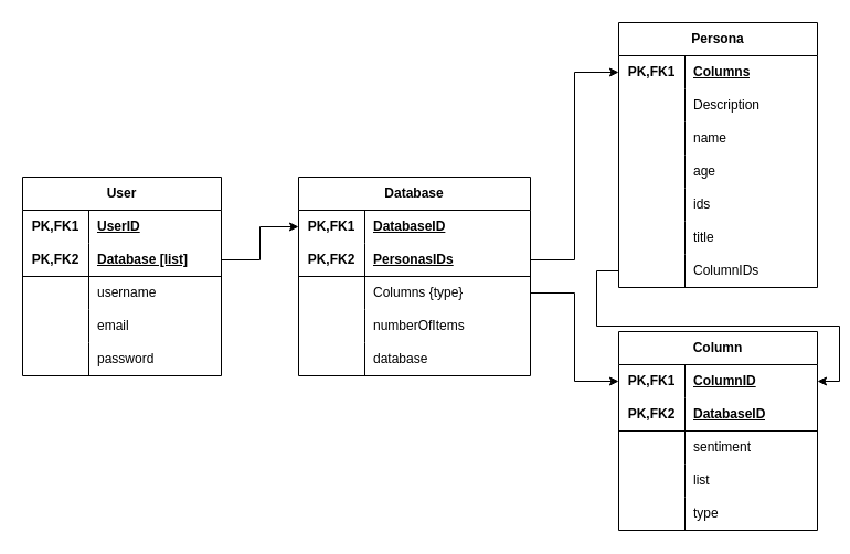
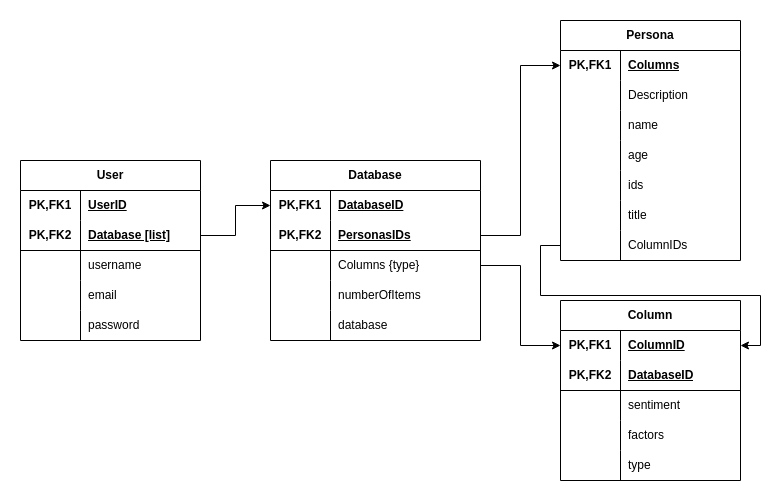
  <mxCell id="0" />
  <mxCell id="1" parent="0" />
  <mxCell id="2" value="User" style="shape=table;startSize=30;container=1;collapsible=1;childLayout=tableLayout;fixedRows=1;rowLines=0;fontStyle=1;align=center;resizeLast=1;html=1;whiteSpace=wrap;" vertex="1" parent="1"><mxGeometry x="20" y="160" width="180" height="180" as="geometry" /></mxCell>
  <mxCell id="3" value="" style="shape=tableRow;horizontal=0;startSize=0;swimlaneHead=0;swimlaneBody=0;fillColor=none;collapsible=0;dropTarget=0;points=[[0,0.5],[1,0.5]];portConstraint=eastwest;top=0;left=0;right=0;bottom=0;html=1;" vertex="1" parent="2"><mxGeometry y="30" width="180" height="30" as="geometry" /></mxCell>
  <mxCell id="4" value="PK,FK1" style="shape=partialRectangle;connectable=0;fillColor=none;top=0;left=0;bottom=0;right=0;fontStyle=1;overflow=hidden;html=1;whiteSpace=wrap;" vertex="1" parent="3"><mxGeometry width="60" height="30" as="geometry"><mxRectangle width="60" height="30" as="alternateBounds" /></mxGeometry></mxCell>
  <mxCell id="5" value="UserID" style="shape=partialRectangle;connectable=0;fillColor=none;top=0;left=0;bottom=0;right=0;align=left;spacingLeft=6;fontStyle=5;overflow=hidden;html=1;whiteSpace=wrap;" vertex="1" parent="3"><mxGeometry x="60" width="120" height="30" as="geometry"><mxRectangle width="120" height="30" as="alternateBounds" /></mxGeometry></mxCell>
  <mxCell id="6" value="" style="shape=tableRow;horizontal=0;startSize=0;swimlaneHead=0;swimlaneBody=0;fillColor=none;collapsible=0;dropTarget=0;points=[[0,0.5],[1,0.5]];portConstraint=eastwest;top=0;left=0;right=0;bottom=1;html=1;" vertex="1" parent="2"><mxGeometry y="60" width="180" height="30" as="geometry" /></mxCell>
  <mxCell id="7" value="PK,FK2" style="shape=partialRectangle;connectable=0;fillColor=none;top=0;left=0;bottom=0;right=0;fontStyle=1;overflow=hidden;html=1;whiteSpace=wrap;" vertex="1" parent="6"><mxGeometry width="60" height="30" as="geometry"><mxRectangle width="60" height="30" as="alternateBounds" /></mxGeometry></mxCell>
  <mxCell id="8" value="Database [list]" style="shape=partialRectangle;connectable=0;fillColor=none;top=0;left=0;bottom=0;right=0;align=left;spacingLeft=6;fontStyle=5;overflow=hidden;html=1;whiteSpace=wrap;" vertex="1" parent="6"><mxGeometry x="60" width="120" height="30" as="geometry"><mxRectangle width="120" height="30" as="alternateBounds" /></mxGeometry></mxCell>
  <mxCell id="9" value="" style="shape=tableRow;horizontal=0;startSize=0;swimlaneHead=0;swimlaneBody=0;fillColor=none;collapsible=0;dropTarget=0;points=[[0,0.5],[1,0.5]];portConstraint=eastwest;top=0;left=0;right=0;bottom=0;html=1;" vertex="1" parent="2"><mxGeometry y="90" width="180" height="30" as="geometry" /></mxCell>
  <mxCell id="10" value="" style="shape=partialRectangle;connectable=0;fillColor=none;top=0;left=0;bottom=0;right=0;editable=1;overflow=hidden;html=1;whiteSpace=wrap;" vertex="1" parent="9"><mxGeometry width="60" height="30" as="geometry"><mxRectangle width="60" height="30" as="alternateBounds" /></mxGeometry></mxCell>
  <mxCell id="11" value="username&lt;span style=&quot;white-space: pre;&quot;&gt;&#09;&lt;/span&gt;" style="shape=partialRectangle;connectable=0;fillColor=none;top=0;left=0;bottom=0;right=0;align=left;spacingLeft=6;overflow=hidden;html=1;whiteSpace=wrap;" vertex="1" parent="9"><mxGeometry x="60" width="120" height="30" as="geometry"><mxRectangle width="120" height="30" as="alternateBounds" /></mxGeometry></mxCell>
  <mxCell id="12" value="" style="shape=tableRow;horizontal=0;startSize=0;swimlaneHead=0;swimlaneBody=0;fillColor=none;collapsible=0;dropTarget=0;points=[[0,0.5],[1,0.5]];portConstraint=eastwest;top=0;left=0;right=0;bottom=0;html=1;" vertex="1" parent="2"><mxGeometry y="120" width="180" height="30" as="geometry" /></mxCell>
  <mxCell id="13" value="" style="shape=partialRectangle;connectable=0;fillColor=none;top=0;left=0;bottom=0;right=0;editable=1;overflow=hidden;html=1;whiteSpace=wrap;" vertex="1" parent="12"><mxGeometry width="60" height="30" as="geometry"><mxRectangle width="60" height="30" as="alternateBounds" /></mxGeometry></mxCell>
  <mxCell id="14" value="email" style="shape=partialRectangle;connectable=0;fillColor=none;top=0;left=0;bottom=0;right=0;align=left;spacingLeft=6;overflow=hidden;html=1;whiteSpace=wrap;" vertex="1" parent="12"><mxGeometry x="60" width="120" height="30" as="geometry"><mxRectangle width="120" height="30" as="alternateBounds" /></mxGeometry></mxCell>
  <mxCell id="15" style="shape=tableRow;horizontal=0;startSize=0;swimlaneHead=0;swimlaneBody=0;fillColor=none;collapsible=0;dropTarget=0;points=[[0,0.5],[1,0.5]];portConstraint=eastwest;top=0;left=0;right=0;bottom=0;html=1;" vertex="1" parent="2"><mxGeometry y="150" width="180" height="30" as="geometry" /></mxCell>
  <mxCell id="16" style="shape=partialRectangle;connectable=0;fillColor=none;top=0;left=0;bottom=0;right=0;editable=1;overflow=hidden;html=1;whiteSpace=wrap;" vertex="1" parent="15"><mxGeometry width="60" height="30" as="geometry"><mxRectangle width="60" height="30" as="alternateBounds" /></mxGeometry></mxCell>
  <mxCell id="17" value="password" style="shape=partialRectangle;connectable=0;fillColor=none;top=0;left=0;bottom=0;right=0;align=left;spacingLeft=6;overflow=hidden;html=1;whiteSpace=wrap;" vertex="1" parent="15"><mxGeometry x="60" width="120" height="30" as="geometry"><mxRectangle width="120" height="30" as="alternateBounds" /></mxGeometry></mxCell>
  <mxCell id="18" value="Database" style="shape=table;startSize=30;container=1;collapsible=1;childLayout=tableLayout;fixedRows=1;rowLines=0;fontStyle=1;align=center;resizeLast=1;html=1;whiteSpace=wrap;" vertex="1" parent="1"><mxGeometry x="270" y="160" width="210.0" height="180" as="geometry" /></mxCell>
  <mxCell id="19" value="" style="shape=tableRow;horizontal=0;startSize=0;swimlaneHead=0;swimlaneBody=0;fillColor=none;collapsible=0;dropTarget=0;points=[[0,0.5],[1,0.5]];portConstraint=eastwest;top=0;left=0;right=0;bottom=0;html=1;" vertex="1" parent="18"><mxGeometry y="30" width="210.0" height="30" as="geometry" /></mxCell>
  <mxCell id="20" value="PK,FK1" style="shape=partialRectangle;connectable=0;fillColor=none;top=0;left=0;bottom=0;right=0;fontStyle=1;overflow=hidden;html=1;whiteSpace=wrap;" vertex="1" parent="19"><mxGeometry width="60" height="30" as="geometry"><mxRectangle width="60" height="30" as="alternateBounds" /></mxGeometry></mxCell>
  <mxCell id="21" value="DatabaseID&lt;span style=&quot;white-space: pre;&quot;&gt;&#09;&lt;/span&gt;" style="shape=partialRectangle;connectable=0;fillColor=none;top=0;left=0;bottom=0;right=0;align=left;spacingLeft=6;fontStyle=5;overflow=hidden;html=1;whiteSpace=wrap;" vertex="1" parent="19"><mxGeometry x="60" width="150.0" height="30" as="geometry"><mxRectangle width="150.0" height="30" as="alternateBounds" /></mxGeometry></mxCell>
  <mxCell id="22" value="" style="shape=tableRow;horizontal=0;startSize=0;swimlaneHead=0;swimlaneBody=0;fillColor=none;collapsible=0;dropTarget=0;points=[[0,0.5],[1,0.5]];portConstraint=eastwest;top=0;left=0;right=0;bottom=1;html=1;" vertex="1" parent="18"><mxGeometry y="60" width="210.0" height="30" as="geometry" /></mxCell>
  <mxCell id="23" value="PK,FK2" style="shape=partialRectangle;connectable=0;fillColor=none;top=0;left=0;bottom=0;right=0;fontStyle=1;overflow=hidden;html=1;whiteSpace=wrap;" vertex="1" parent="22"><mxGeometry width="60" height="30" as="geometry"><mxRectangle width="60" height="30" as="alternateBounds" /></mxGeometry></mxCell>
  <mxCell id="24" value="PersonasIDs" style="shape=partialRectangle;connectable=0;fillColor=none;top=0;left=0;bottom=0;right=0;align=left;spacingLeft=6;fontStyle=5;overflow=hidden;html=1;whiteSpace=wrap;" vertex="1" parent="22"><mxGeometry x="60" width="150.0" height="30" as="geometry"><mxRectangle width="150.0" height="30" as="alternateBounds" /></mxGeometry></mxCell>
  <mxCell id="25" value="" style="shape=tableRow;horizontal=0;startSize=0;swimlaneHead=0;swimlaneBody=0;fillColor=none;collapsible=0;dropTarget=0;points=[[0,0.5],[1,0.5]];portConstraint=eastwest;top=0;left=0;right=0;bottom=0;html=1;" vertex="1" parent="18"><mxGeometry y="90" width="210.0" height="30" as="geometry" /></mxCell>
  <mxCell id="26" value="" style="shape=partialRectangle;connectable=0;fillColor=none;top=0;left=0;bottom=0;right=0;editable=1;overflow=hidden;html=1;whiteSpace=wrap;" vertex="1" parent="25"><mxGeometry width="60" height="30" as="geometry"><mxRectangle width="60" height="30" as="alternateBounds" /></mxGeometry></mxCell>
  <mxCell id="27" value="Columns {type}" style="shape=partialRectangle;connectable=0;fillColor=none;top=0;left=0;bottom=0;right=0;align=left;spacingLeft=6;overflow=hidden;html=1;whiteSpace=wrap;" vertex="1" parent="25"><mxGeometry x="60" width="150.0" height="30" as="geometry"><mxRectangle width="150.0" height="30" as="alternateBounds" /></mxGeometry></mxCell>
  <mxCell id="28" value="" style="shape=tableRow;horizontal=0;startSize=0;swimlaneHead=0;swimlaneBody=0;fillColor=none;collapsible=0;dropTarget=0;points=[[0,0.5],[1,0.5]];portConstraint=eastwest;top=0;left=0;right=0;bottom=0;html=1;" vertex="1" parent="18"><mxGeometry y="120" width="210.0" height="30" as="geometry" /></mxCell>
  <mxCell id="29" value="" style="shape=partialRectangle;connectable=0;fillColor=none;top=0;left=0;bottom=0;right=0;editable=1;overflow=hidden;html=1;whiteSpace=wrap;" vertex="1" parent="28"><mxGeometry width="60" height="30" as="geometry"><mxRectangle width="60" height="30" as="alternateBounds" /></mxGeometry></mxCell>
  <mxCell id="30" value="numberOfItems" style="shape=partialRectangle;connectable=0;fillColor=none;top=0;left=0;bottom=0;right=0;align=left;spacingLeft=6;overflow=hidden;html=1;whiteSpace=wrap;" vertex="1" parent="28"><mxGeometry x="60" width="150.0" height="30" as="geometry"><mxRectangle width="150.0" height="30" as="alternateBounds" /></mxGeometry></mxCell>
  <mxCell id="31" style="shape=tableRow;horizontal=0;startSize=0;swimlaneHead=0;swimlaneBody=0;fillColor=none;collapsible=0;dropTarget=0;points=[[0,0.5],[1,0.5]];portConstraint=eastwest;top=0;left=0;right=0;bottom=0;html=1;" vertex="1" parent="18"><mxGeometry y="150" width="210.0" height="30" as="geometry" /></mxCell>
  <mxCell id="32" style="shape=partialRectangle;connectable=0;fillColor=none;top=0;left=0;bottom=0;right=0;editable=1;overflow=hidden;html=1;whiteSpace=wrap;" vertex="1" parent="31"><mxGeometry width="60" height="30" as="geometry"><mxRectangle width="60" height="30" as="alternateBounds" /></mxGeometry></mxCell>
  <mxCell id="33" value="database" style="shape=partialRectangle;connectable=0;fillColor=none;top=0;left=0;bottom=0;right=0;align=left;spacingLeft=6;overflow=hidden;html=1;whiteSpace=wrap;" vertex="1" parent="31"><mxGeometry x="60" width="150.0" height="30" as="geometry"><mxRectangle width="150.0" height="30" as="alternateBounds" /></mxGeometry></mxCell>
  <mxCell id="34" value="Column" style="shape=table;startSize=30;container=1;collapsible=1;childLayout=tableLayout;fixedRows=1;rowLines=0;fontStyle=1;align=center;resizeLast=1;html=1;whiteSpace=wrap;" vertex="1" parent="1"><mxGeometry x="560" y="300" width="180" height="180" as="geometry" /></mxCell>
  <mxCell id="35" value="" style="shape=tableRow;horizontal=0;startSize=0;swimlaneHead=0;swimlaneBody=0;fillColor=none;collapsible=0;dropTarget=0;points=[[0,0.5],[1,0.5]];portConstraint=eastwest;top=0;left=0;right=0;bottom=0;html=1;" vertex="1" parent="34"><mxGeometry y="30" width="180" height="30" as="geometry" /></mxCell>
  <mxCell id="36" value="PK,FK1" style="shape=partialRectangle;connectable=0;fillColor=none;top=0;left=0;bottom=0;right=0;fontStyle=1;overflow=hidden;html=1;whiteSpace=wrap;" vertex="1" parent="35"><mxGeometry width="60" height="30" as="geometry"><mxRectangle width="60" height="30" as="alternateBounds" /></mxGeometry></mxCell>
  <mxCell id="37" value="ColumnID" style="shape=partialRectangle;connectable=0;fillColor=none;top=0;left=0;bottom=0;right=0;align=left;spacingLeft=6;fontStyle=5;overflow=hidden;html=1;whiteSpace=wrap;" vertex="1" parent="35"><mxGeometry x="60" width="120" height="30" as="geometry"><mxRectangle width="120" height="30" as="alternateBounds" /></mxGeometry></mxCell>
  <mxCell id="38" value="" style="shape=tableRow;horizontal=0;startSize=0;swimlaneHead=0;swimlaneBody=0;fillColor=none;collapsible=0;dropTarget=0;points=[[0,0.5],[1,0.5]];portConstraint=eastwest;top=0;left=0;right=0;bottom=1;html=1;" vertex="1" parent="34"><mxGeometry y="60" width="180" height="30" as="geometry" /></mxCell>
  <mxCell id="39" value="PK,FK2" style="shape=partialRectangle;connectable=0;fillColor=none;top=0;left=0;bottom=0;right=0;fontStyle=1;overflow=hidden;html=1;whiteSpace=wrap;" vertex="1" parent="38"><mxGeometry width="60" height="30" as="geometry"><mxRectangle width="60" height="30" as="alternateBounds" /></mxGeometry></mxCell>
  <mxCell id="40" value="DatabaseID" style="shape=partialRectangle;connectable=0;fillColor=none;top=0;left=0;bottom=0;right=0;align=left;spacingLeft=6;fontStyle=5;overflow=hidden;html=1;whiteSpace=wrap;" vertex="1" parent="38"><mxGeometry x="60" width="120" height="30" as="geometry"><mxRectangle width="120" height="30" as="alternateBounds" /></mxGeometry></mxCell>
  <mxCell id="41" value="" style="shape=tableRow;horizontal=0;startSize=0;swimlaneHead=0;swimlaneBody=0;fillColor=none;collapsible=0;dropTarget=0;points=[[0,0.5],[1,0.5]];portConstraint=eastwest;top=0;left=0;right=0;bottom=0;html=1;" vertex="1" parent="34"><mxGeometry y="90" width="180" height="30" as="geometry" /></mxCell>
  <mxCell id="42" value="" style="shape=partialRectangle;connectable=0;fillColor=none;top=0;left=0;bottom=0;right=0;editable=1;overflow=hidden;html=1;whiteSpace=wrap;" vertex="1" parent="41"><mxGeometry width="60" height="30" as="geometry"><mxRectangle width="60" height="30" as="alternateBounds" /></mxGeometry></mxCell>
  <mxCell id="43" value="sentiment" style="shape=partialRectangle;connectable=0;fillColor=none;top=0;left=0;bottom=0;right=0;align=left;spacingLeft=6;overflow=hidden;html=1;whiteSpace=wrap;" vertex="1" parent="41"><mxGeometry x="60" width="120" height="30" as="geometry"><mxRectangle width="120" height="30" as="alternateBounds" /></mxGeometry></mxCell>
  <mxCell id="44" value="" style="shape=tableRow;horizontal=0;startSize=0;swimlaneHead=0;swimlaneBody=0;fillColor=none;collapsible=0;dropTarget=0;points=[[0,0.5],[1,0.5]];portConstraint=eastwest;top=0;left=0;right=0;bottom=0;html=1;" vertex="1" parent="34"><mxGeometry y="120" width="180" height="30" as="geometry" /></mxCell>
  <mxCell id="45" value="" style="shape=partialRectangle;connectable=0;fillColor=none;top=0;left=0;bottom=0;right=0;editable=1;overflow=hidden;html=1;whiteSpace=wrap;" vertex="1" parent="44"><mxGeometry width="60" height="30" as="geometry"><mxRectangle width="60" height="30" as="alternateBounds" /></mxGeometry></mxCell>
- <mxCell id="46" value="list" style="shape=partialRectangle;connectable=0;fillColor=none;top=0;left=0;bottom=0;right=0;align=left;spacingLeft=6;overflow=hidden;html=1;whiteSpace=wrap;" vertex="1" parent="44"><mxGeometry x="60" width="120" height="30" as="geometry"><mxRectangle width="120" height="30" as="alternateBounds" /></mxGeometry></mxCell>
+ <mxCell id="46" value="factors" style="shape=partialRectangle;connectable=0;fillColor=none;top=0;left=0;bottom=0;right=0;align=left;spacingLeft=6;overflow=hidden;html=1;whiteSpace=wrap;" vertex="1" parent="44"><mxGeometry x="60" width="120" height="30" as="geometry"><mxRectangle width="120" height="30" as="alternateBounds" /></mxGeometry></mxCell>
  <mxCell id="47" style="shape=tableRow;horizontal=0;startSize=0;swimlaneHead=0;swimlaneBody=0;fillColor=none;collapsible=0;dropTarget=0;points=[[0,0.5],[1,0.5]];portConstraint=eastwest;top=0;left=0;right=0;bottom=0;html=1;" vertex="1" parent="34"><mxGeometry y="150" width="180" height="30" as="geometry" /></mxCell>
  <mxCell id="48" style="shape=partialRectangle;connectable=0;fillColor=none;top=0;left=0;bottom=0;right=0;editable=1;overflow=hidden;html=1;whiteSpace=wrap;" vertex="1" parent="47"><mxGeometry width="60" height="30" as="geometry"><mxRectangle width="60" height="30" as="alternateBounds" /></mxGeometry></mxCell>
  <mxCell id="49" value="type" style="shape=partialRectangle;connectable=0;fillColor=none;top=0;left=0;bottom=0;right=0;align=left;spacingLeft=6;overflow=hidden;html=1;whiteSpace=wrap;" vertex="1" parent="47"><mxGeometry x="60" width="120" height="30" as="geometry"><mxRectangle width="120" height="30" as="alternateBounds" /></mxGeometry></mxCell>
  <mxCell id="50" value="Persona" style="shape=table;startSize=30;container=1;collapsible=1;childLayout=tableLayout;fixedRows=1;rowLines=0;fontStyle=1;align=center;resizeLast=1;html=1;whiteSpace=wrap;" vertex="1" parent="1"><mxGeometry x="560" y="20" width="180" height="240" as="geometry" /></mxCell>
  <mxCell id="51" value="" style="shape=tableRow;horizontal=0;startSize=0;swimlaneHead=0;swimlaneBody=0;fillColor=none;collapsible=0;dropTarget=0;points=[[0,0.5],[1,0.5]];portConstraint=eastwest;top=0;left=0;right=0;bottom=0;html=1;" vertex="1" parent="50"><mxGeometry y="30" width="180" height="30" as="geometry" /></mxCell>
  <mxCell id="52" value="PK,FK1" style="shape=partialRectangle;connectable=0;fillColor=none;top=0;left=0;bottom=0;right=0;fontStyle=1;overflow=hidden;html=1;whiteSpace=wrap;" vertex="1" parent="51"><mxGeometry width="60" height="30" as="geometry"><mxRectangle width="60" height="30" as="alternateBounds" /></mxGeometry></mxCell>
  <mxCell id="53" value="Columns" style="shape=partialRectangle;connectable=0;fillColor=none;top=0;left=0;bottom=0;right=0;align=left;spacingLeft=6;fontStyle=5;overflow=hidden;html=1;whiteSpace=wrap;" vertex="1" parent="51"><mxGeometry x="60" width="120" height="30" as="geometry"><mxRectangle width="120" height="30" as="alternateBounds" /></mxGeometry></mxCell>
  <mxCell id="54" value="" style="shape=tableRow;horizontal=0;startSize=0;swimlaneHead=0;swimlaneBody=0;fillColor=none;collapsible=0;dropTarget=0;points=[[0,0.5],[1,0.5]];portConstraint=eastwest;top=0;left=0;right=0;bottom=0;html=1;" vertex="1" parent="50"><mxGeometry y="60" width="180" height="30" as="geometry" /></mxCell>
  <mxCell id="55" value="" style="shape=partialRectangle;connectable=0;fillColor=none;top=0;left=0;bottom=0;right=0;editable=1;overflow=hidden;html=1;whiteSpace=wrap;" vertex="1" parent="54"><mxGeometry width="60" height="30" as="geometry"><mxRectangle width="60" height="30" as="alternateBounds" /></mxGeometry></mxCell>
  <mxCell id="56" value="Description" style="shape=partialRectangle;connectable=0;fillColor=none;top=0;left=0;bottom=0;right=0;align=left;spacingLeft=6;overflow=hidden;html=1;whiteSpace=wrap;" vertex="1" parent="54"><mxGeometry x="60" width="120" height="30" as="geometry"><mxRectangle width="120" height="30" as="alternateBounds" /></mxGeometry></mxCell>
  <mxCell id="57" value="" style="shape=tableRow;horizontal=0;startSize=0;swimlaneHead=0;swimlaneBody=0;fillColor=none;collapsible=0;dropTarget=0;points=[[0,0.5],[1,0.5]];portConstraint=eastwest;top=0;left=0;right=0;bottom=0;html=1;" vertex="1" parent="50"><mxGeometry y="90" width="180" height="30" as="geometry" /></mxCell>
  <mxCell id="58" value="" style="shape=partialRectangle;connectable=0;fillColor=none;top=0;left=0;bottom=0;right=0;editable=1;overflow=hidden;html=1;whiteSpace=wrap;" vertex="1" parent="57"><mxGeometry width="60" height="30" as="geometry"><mxRectangle width="60" height="30" as="alternateBounds" /></mxGeometry></mxCell>
  <mxCell id="59" value="name" style="shape=partialRectangle;connectable=0;fillColor=none;top=0;left=0;bottom=0;right=0;align=left;spacingLeft=6;overflow=hidden;html=1;whiteSpace=wrap;" vertex="1" parent="57"><mxGeometry x="60" width="120" height="30" as="geometry"><mxRectangle width="120" height="30" as="alternateBounds" /></mxGeometry></mxCell>
  <mxCell id="60" style="shape=tableRow;horizontal=0;startSize=0;swimlaneHead=0;swimlaneBody=0;fillColor=none;collapsible=0;dropTarget=0;points=[[0,0.5],[1,0.5]];portConstraint=eastwest;top=0;left=0;right=0;bottom=0;html=1;" vertex="1" parent="50"><mxGeometry y="120" width="180" height="30" as="geometry" /></mxCell>
  <mxCell id="61" style="shape=partialRectangle;connectable=0;fillColor=none;top=0;left=0;bottom=0;right=0;editable=1;overflow=hidden;html=1;whiteSpace=wrap;" vertex="1" parent="60"><mxGeometry width="60" height="30" as="geometry"><mxRectangle width="60" height="30" as="alternateBounds" /></mxGeometry></mxCell>
  <mxCell id="62" value="age" style="shape=partialRectangle;connectable=0;fillColor=none;top=0;left=0;bottom=0;right=0;align=left;spacingLeft=6;overflow=hidden;html=1;whiteSpace=wrap;" vertex="1" parent="60"><mxGeometry x="60" width="120" height="30" as="geometry"><mxRectangle width="120" height="30" as="alternateBounds" /></mxGeometry></mxCell>
  <mxCell id="63" style="shape=tableRow;horizontal=0;startSize=0;swimlaneHead=0;swimlaneBody=0;fillColor=none;collapsible=0;dropTarget=0;points=[[0,0.5],[1,0.5]];portConstraint=eastwest;top=0;left=0;right=0;bottom=0;html=1;" vertex="1" parent="50"><mxGeometry y="150" width="180" height="30" as="geometry" /></mxCell>
  <mxCell id="64" style="shape=partialRectangle;connectable=0;fillColor=none;top=0;left=0;bottom=0;right=0;editable=1;overflow=hidden;html=1;whiteSpace=wrap;" vertex="1" parent="63"><mxGeometry width="60" height="30" as="geometry"><mxRectangle width="60" height="30" as="alternateBounds" /></mxGeometry></mxCell>
  <mxCell id="65" value="ids" style="shape=partialRectangle;connectable=0;fillColor=none;top=0;left=0;bottom=0;right=0;align=left;spacingLeft=6;overflow=hidden;html=1;whiteSpace=wrap;" vertex="1" parent="63"><mxGeometry x="60" width="120" height="30" as="geometry"><mxRectangle width="120" height="30" as="alternateBounds" /></mxGeometry></mxCell>
  <mxCell id="66" style="shape=tableRow;horizontal=0;startSize=0;swimlaneHead=0;swimlaneBody=0;fillColor=none;collapsible=0;dropTarget=0;points=[[0,0.5],[1,0.5]];portConstraint=eastwest;top=0;left=0;right=0;bottom=0;html=1;" vertex="1" parent="50"><mxGeometry y="180" width="180" height="30" as="geometry" /></mxCell>
  <mxCell id="67" style="shape=partialRectangle;connectable=0;fillColor=none;top=0;left=0;bottom=0;right=0;editable=1;overflow=hidden;html=1;whiteSpace=wrap;" vertex="1" parent="66"><mxGeometry width="60" height="30" as="geometry"><mxRectangle width="60" height="30" as="alternateBounds" /></mxGeometry></mxCell>
  <mxCell id="68" value="title" style="shape=partialRectangle;connectable=0;fillColor=none;top=0;left=0;bottom=0;right=0;align=left;spacingLeft=6;overflow=hidden;html=1;whiteSpace=wrap;" vertex="1" parent="66"><mxGeometry x="60" width="120" height="30" as="geometry"><mxRectangle width="120" height="30" as="alternateBounds" /></mxGeometry></mxCell>
  <mxCell id="69" style="shape=tableRow;horizontal=0;startSize=0;swimlaneHead=0;swimlaneBody=0;fillColor=none;collapsible=0;dropTarget=0;points=[[0,0.5],[1,0.5]];portConstraint=eastwest;top=0;left=0;right=0;bottom=0;html=1;" vertex="1" parent="50"><mxGeometry y="210" width="180" height="30" as="geometry" /></mxCell>
  <mxCell id="70" style="shape=partialRectangle;connectable=0;fillColor=none;top=0;left=0;bottom=0;right=0;editable=1;overflow=hidden;html=1;whiteSpace=wrap;" vertex="1" parent="69"><mxGeometry width="60" height="30" as="geometry"><mxRectangle width="60" height="30" as="alternateBounds" /></mxGeometry></mxCell>
  <mxCell id="71" value="ColumnIDs" style="shape=partialRectangle;connectable=0;fillColor=none;top=0;left=0;bottom=0;right=0;align=left;spacingLeft=6;overflow=hidden;html=1;whiteSpace=wrap;" vertex="1" parent="69"><mxGeometry x="60" width="120" height="30" as="geometry"><mxRectangle width="120" height="30" as="alternateBounds" /></mxGeometry></mxCell>
  <mxCell id="72" style="edgeStyle=orthogonalEdgeStyle;rounded=0;orthogonalLoop=1;jettySize=auto;html=1;" edge="1" parent="1" source="25" target="35"><mxGeometry relative="1" as="geometry" /></mxCell>
  <mxCell id="73" style="edgeStyle=orthogonalEdgeStyle;rounded=0;orthogonalLoop=1;jettySize=auto;html=1;" edge="1" parent="1" source="6" target="19"><mxGeometry relative="1" as="geometry" /></mxCell>
  <mxCell id="74" style="edgeStyle=orthogonalEdgeStyle;rounded=0;orthogonalLoop=1;jettySize=auto;html=1;" edge="1" parent="1" source="22" target="51"><mxGeometry relative="1" as="geometry" /></mxCell>
  <mxCell id="75" style="edgeStyle=orthogonalEdgeStyle;rounded=0;orthogonalLoop=1;jettySize=auto;html=1;" edge="1" parent="1" source="69" target="35"><mxGeometry relative="1" as="geometry" /></mxCell>
